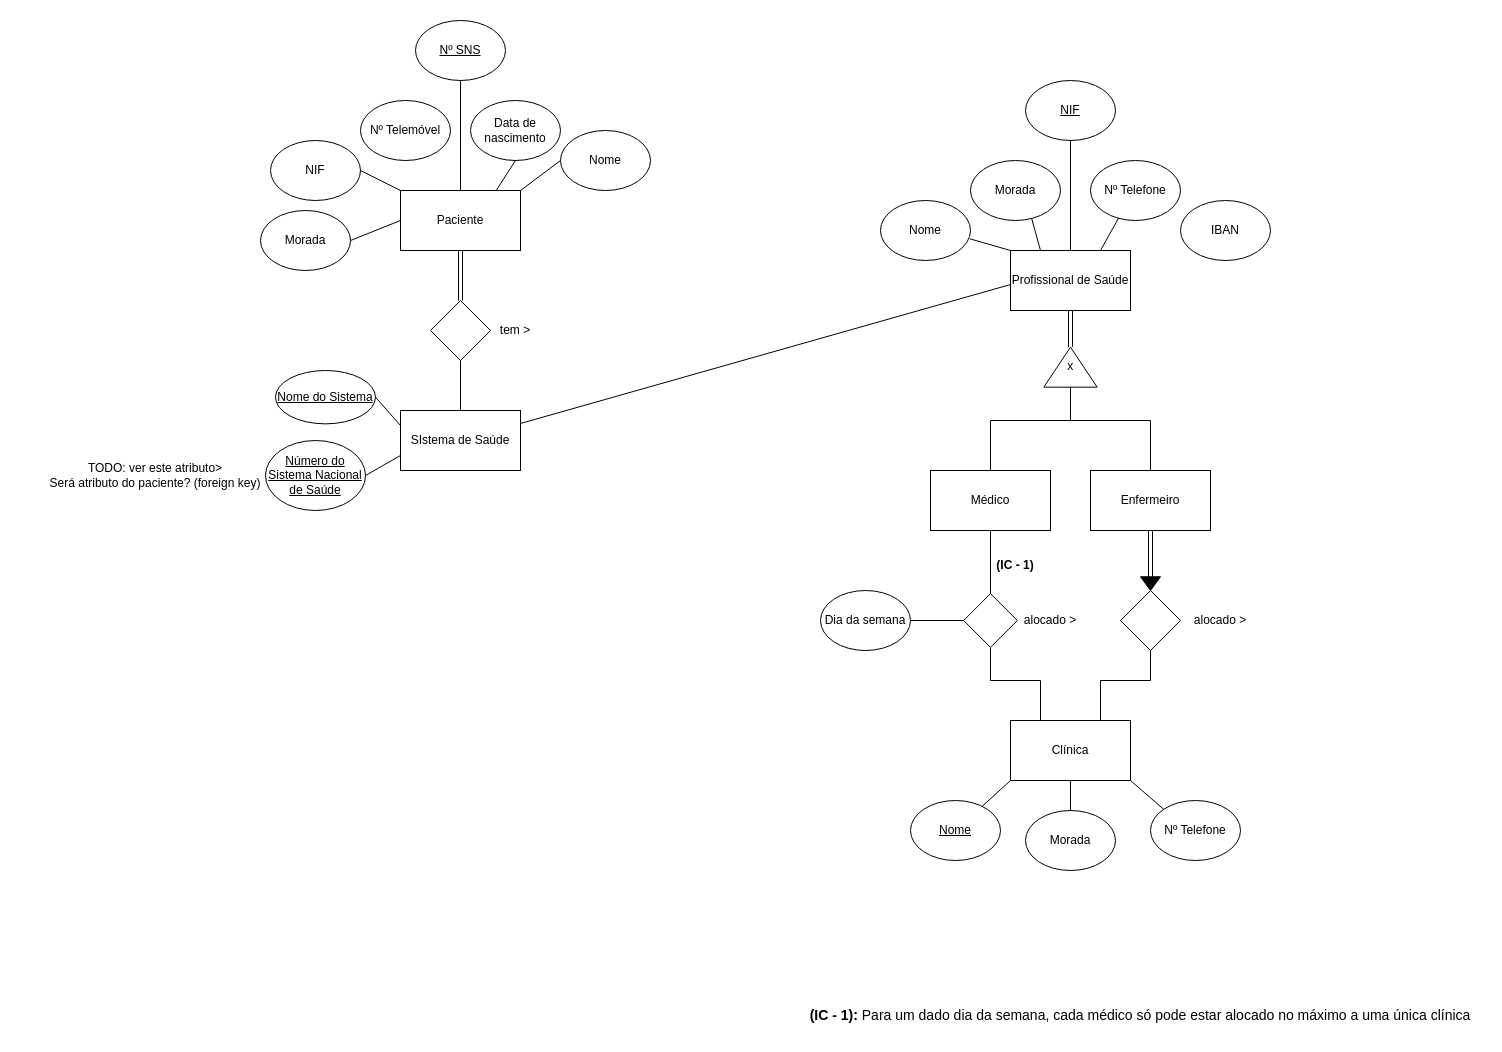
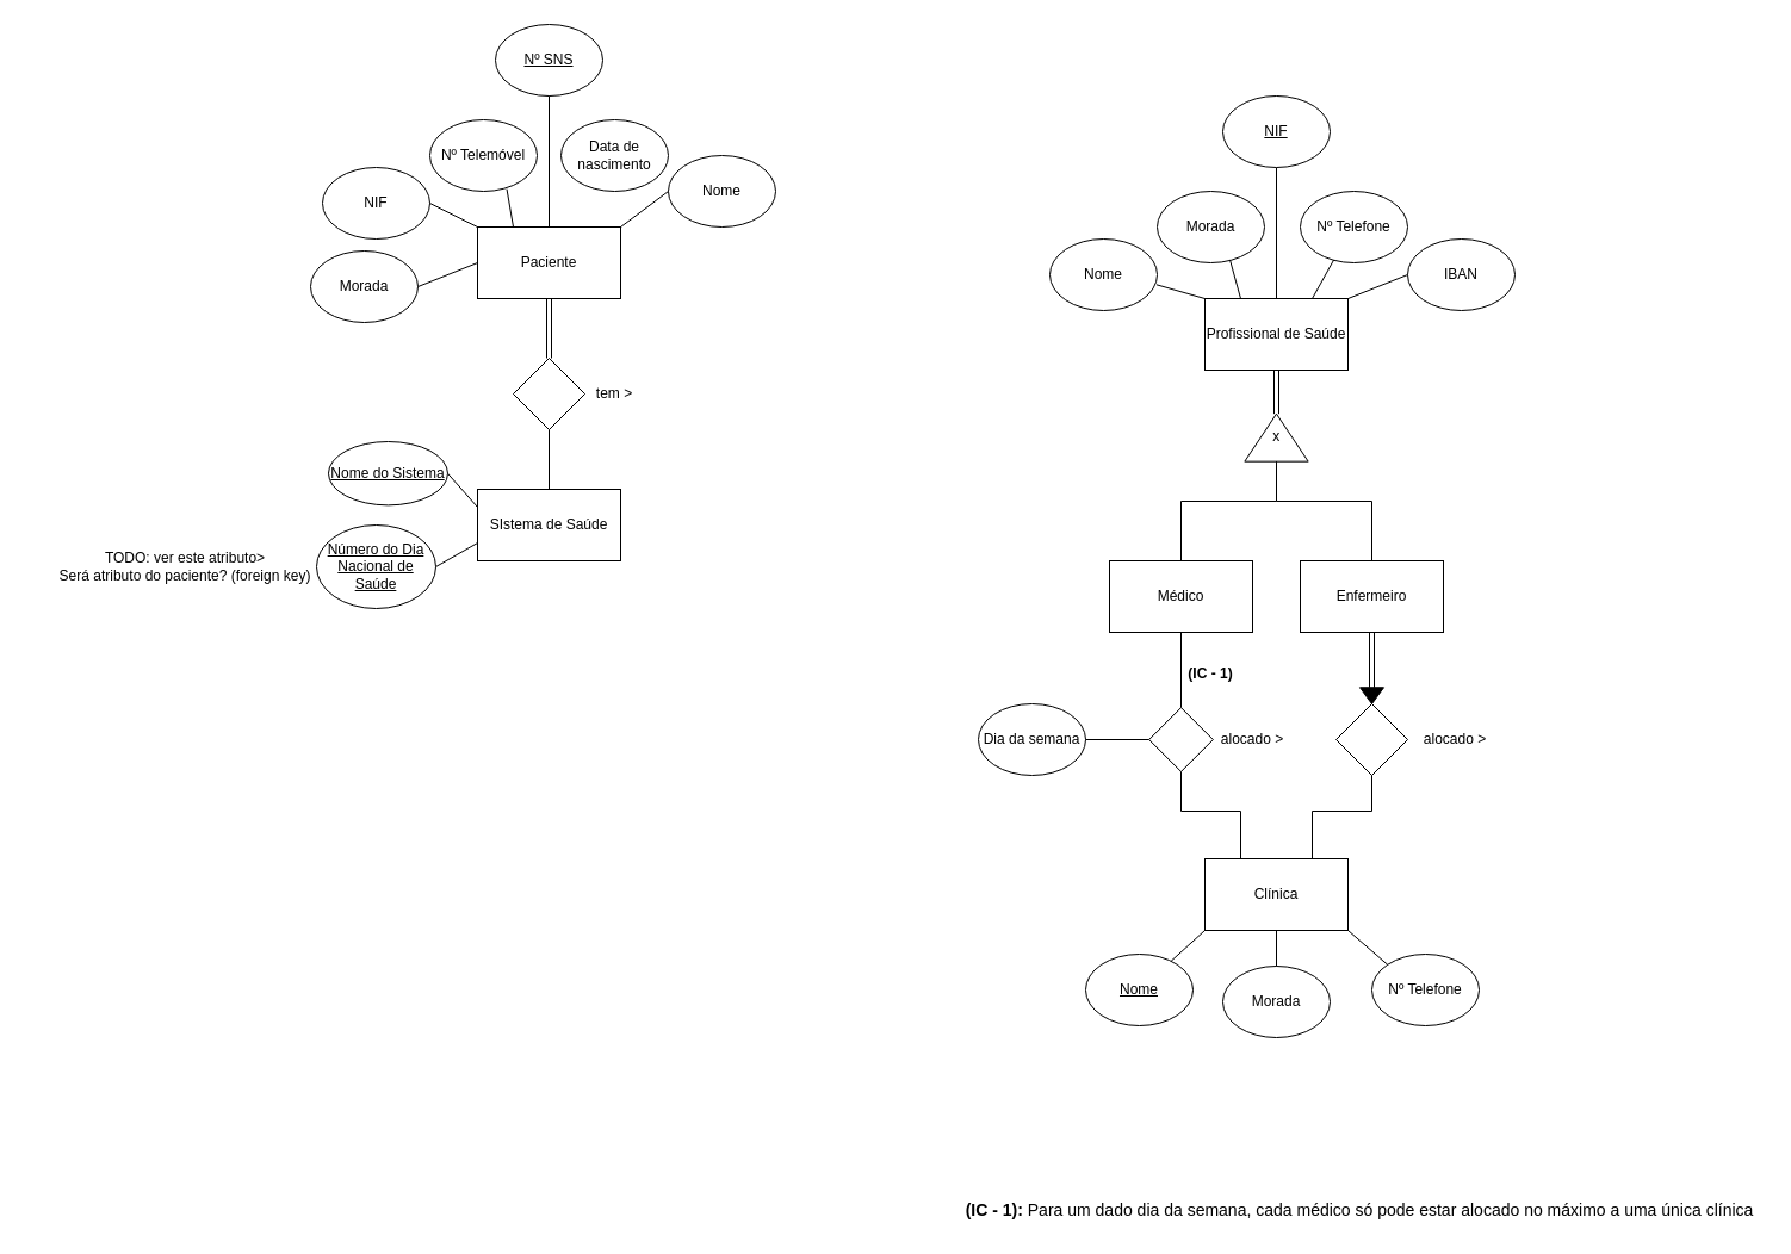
  <mxCell id="0" />
  <mxCell id="1" parent="0" />
  <mxCell id="2" value="" style="endArrow=none;html=1;rounded=0;exitX=0.5;exitY=0;exitDx=0;exitDy=0;entryX=0.5;entryY=1;entryDx=0;entryDy=0;" edge="1" parent="1" source="13" target="3"><mxGeometry width="50" height="50" relative="1" as="geometry"><mxPoint x="930" y="240" as="sourcePoint" /><mxPoint x="970" y="190" as="targetPoint" /></mxGeometry></mxCell>
  <mxCell id="3" value="&lt;u&gt;NIF&lt;/u&gt;" style="ellipse;whiteSpace=wrap;html=1;" vertex="1" parent="1"><mxGeometry x="1025" y="80" width="90" height="60" as="geometry" /></mxCell>
  <mxCell id="4" value="Nome" style="ellipse;whiteSpace=wrap;html=1;" vertex="1" parent="1"><mxGeometry x="880" y="200" width="90" height="60" as="geometry" /></mxCell>
  <mxCell id="5" value="Morada" style="ellipse;whiteSpace=wrap;html=1;" vertex="1" parent="1"><mxGeometry x="970" y="160" width="90" height="60" as="geometry" /></mxCell>
  <mxCell id="6" value="Nº Telefone" style="ellipse;whiteSpace=wrap;html=1;" vertex="1" parent="1"><mxGeometry x="1090" y="160" width="90" height="60" as="geometry" /></mxCell>
  <mxCell id="7" value="IBAN" style="ellipse;whiteSpace=wrap;html=1;verticalAlign=middle;" vertex="1" parent="1"><mxGeometry x="1180" y="200" width="90" height="60" as="geometry" /></mxCell>
  <mxCell id="8" value="" style="endArrow=none;html=1;rounded=0;entryX=0.994;entryY=0.639;entryDx=0;entryDy=0;exitX=0;exitY=0;exitDx=0;exitDy=0;entryPerimeter=0;" edge="1" parent="1" source="13" target="4"><mxGeometry width="50" height="50" relative="1" as="geometry"><mxPoint x="1030" y="260" as="sourcePoint" /><mxPoint x="1080" y="210" as="targetPoint" /></mxGeometry></mxCell>
  <mxCell id="9" value="" style="endArrow=none;html=1;rounded=0;entryX=0.678;entryY=0.957;entryDx=0;entryDy=0;exitX=0.25;exitY=0;exitDx=0;exitDy=0;entryPerimeter=0;" edge="1" parent="1" source="13" target="5"><mxGeometry width="50" height="50" relative="1" as="geometry"><mxPoint x="1030" y="260" as="sourcePoint" /><mxPoint x="1080" y="210" as="targetPoint" /></mxGeometry></mxCell>
  <mxCell id="10" value="" style="endArrow=none;html=1;rounded=0;entryX=0.313;entryY=0.957;entryDx=0;entryDy=0;entryPerimeter=0;exitX=0.75;exitY=0;exitDx=0;exitDy=0;" edge="1" parent="1" source="13" target="6"><mxGeometry width="50" height="50" relative="1" as="geometry"><mxPoint x="960" y="240" as="sourcePoint" /><mxPoint x="1010" y="190" as="targetPoint" /></mxGeometry></mxCell>
- <mxCell id="11" value="" style="endArrow=none;html=1;rounded=0;exitX=1;exitY=0;exitDx=0;exitDy=0;" edge="1" parent="1" source="13" target="57"><mxGeometry width="50" height="50" relative="1" as="geometry"><mxPoint x="960" y="240" as="sourcePoint" /><mxPoint x="1010" y="190" as="targetPoint" /></mxGeometry></mxCell>
+ <mxCell id="11" value="" style="endArrow=none;html=1;rounded=0;entryX=0;entryY=0.5;entryDx=0;entryDy=0;exitX=1;exitY=0;exitDx=0;exitDy=0;" edge="1" parent="1" source="13" target="7"><mxGeometry width="50" height="50" relative="1" as="geometry"><mxPoint x="960" y="240" as="sourcePoint" /><mxPoint x="1010" y="190" as="targetPoint" /></mxGeometry></mxCell>
  <mxCell id="12" value="" style="shape=link;html=1;rounded=0;entryX=1;entryY=0.5;entryDx=0;entryDy=0;exitX=0.5;exitY=1;exitDx=0;exitDy=0;" edge="1" parent="1" source="13" target="14"><mxGeometry width="100" relative="1" as="geometry"><mxPoint x="940" y="300" as="sourcePoint" /><mxPoint x="1010" y="340" as="targetPoint" /></mxGeometry></mxCell>
  <mxCell id="13" value="Profissional de Saúde" style="rounded=0;whiteSpace=wrap;html=1;" vertex="1" parent="1"><mxGeometry x="1010" y="250" width="120" height="60" as="geometry" /></mxCell>
  <mxCell id="14" value="x" style="triangle;whiteSpace=wrap;html=1;rotation=-90;textDirection=vertical-lr;" vertex="1" parent="1"><mxGeometry x="1050" y="340" width="40" height="53.32" as="geometry" /></mxCell>
  <mxCell id="15" value="" style="endArrow=none;html=1;rounded=0;entryX=0;entryY=0.5;entryDx=0;entryDy=0;" edge="1" parent="1" target="14"><mxGeometry width="50" height="50" relative="1" as="geometry"><mxPoint x="1070" y="420" as="sourcePoint" /><mxPoint x="1060" y="400" as="targetPoint" /></mxGeometry></mxCell>
  <mxCell id="16" value="" style="endArrow=none;html=1;rounded=0;" edge="1" parent="1"><mxGeometry width="50" height="50" relative="1" as="geometry"><mxPoint x="990" y="420" as="sourcePoint" /><mxPoint x="1070" y="420" as="targetPoint" /></mxGeometry></mxCell>
  <mxCell id="17" value="" style="endArrow=none;html=1;rounded=0;" edge="1" parent="1"><mxGeometry width="50" height="50" relative="1" as="geometry"><mxPoint x="1070" y="420" as="sourcePoint" /><mxPoint x="1150" y="420" as="targetPoint" /></mxGeometry></mxCell>
  <mxCell id="18" value="" style="endArrow=none;html=1;rounded=0;" edge="1" parent="1"><mxGeometry width="50" height="50" relative="1" as="geometry"><mxPoint x="990" y="470" as="sourcePoint" /><mxPoint x="990" y="420" as="targetPoint" /></mxGeometry></mxCell>
  <mxCell id="19" value="" style="endArrow=none;html=1;rounded=0;" edge="1" parent="1"><mxGeometry width="50" height="50" relative="1" as="geometry"><mxPoint x="1150" y="470" as="sourcePoint" /><mxPoint x="1150" y="420" as="targetPoint" /></mxGeometry></mxCell>
  <mxCell id="20" value="Médico" style="rounded=0;whiteSpace=wrap;html=1;" vertex="1" parent="1"><mxGeometry x="930" y="470" width="120" height="60" as="geometry" /></mxCell>
  <mxCell id="21" value="Enfermeiro" style="rounded=0;whiteSpace=wrap;html=1;" vertex="1" parent="1"><mxGeometry x="1090" y="470" width="120" height="60" as="geometry" /></mxCell>
  <mxCell id="22" value="Clínica" style="rounded=0;whiteSpace=wrap;html=1;" vertex="1" parent="1"><mxGeometry x="1010" y="720" width="120" height="60" as="geometry" /></mxCell>
  <mxCell id="23" value="Morada" style="ellipse;whiteSpace=wrap;html=1;" vertex="1" parent="1"><mxGeometry x="1025" y="810" width="90" height="60" as="geometry" /></mxCell>
  <mxCell id="24" value="" style="endArrow=none;html=1;rounded=0;entryX=0.5;entryY=0;entryDx=0;entryDy=0;" edge="1" parent="1" target="23"><mxGeometry width="50" height="50" relative="1" as="geometry"><mxPoint x="1070" y="780" as="sourcePoint" /><mxPoint x="1090" y="680" as="targetPoint" /></mxGeometry></mxCell>
  <mxCell id="25" value="&lt;u&gt;Nome&lt;/u&gt;" style="ellipse;whiteSpace=wrap;html=1;" vertex="1" parent="1"><mxGeometry x="910" y="800" width="90" height="60" as="geometry" /></mxCell>
  <mxCell id="26" value="" style="endArrow=none;html=1;rounded=0;exitX=0;exitY=1;exitDx=0;exitDy=0;" edge="1" parent="1" source="22" target="25"><mxGeometry width="50" height="50" relative="1" as="geometry"><mxPoint x="980" y="860" as="sourcePoint" /><mxPoint x="1030" y="810" as="targetPoint" /></mxGeometry></mxCell>
  <mxCell id="27" value="Nº Telefone" style="ellipse;whiteSpace=wrap;html=1;" vertex="1" parent="1"><mxGeometry x="1150" y="800" width="90" height="60" as="geometry" /></mxCell>
  <mxCell id="28" value="" style="endArrow=none;html=1;rounded=0;entryX=0;entryY=0;entryDx=0;entryDy=0;exitX=1;exitY=1;exitDx=0;exitDy=0;" edge="1" parent="1" source="22" target="27"><mxGeometry width="50" height="50" relative="1" as="geometry"><mxPoint x="1040" y="740" as="sourcePoint" /><mxPoint x="1090" y="690" as="targetPoint" /></mxGeometry></mxCell>
  <mxCell id="29" value="" style="group" vertex="1" connectable="0" parent="1"><mxGeometry x="1120" y="590" width="130" height="60" as="geometry" /></mxCell>
  <mxCell id="30" value="" style="rhombus;whiteSpace=wrap;html=1;" vertex="1" parent="29"><mxGeometry width="60" height="60" as="geometry" /></mxCell>
  <mxCell id="31" value="alocado &amp;gt;" style="text;html=1;align=center;verticalAlign=middle;whiteSpace=wrap;rounded=0;" vertex="1" parent="29"><mxGeometry x="70" y="15" width="60" height="30" as="geometry" /></mxCell>
  <mxCell id="32" value="" style="triangle;whiteSpace=wrap;html=1;rotation=90;fillColor=#000000;" vertex="1" parent="1"><mxGeometry x="1143.13" y="573.13" width="13.75" height="20" as="geometry" /></mxCell>
  <mxCell id="33" value="" style="shape=link;html=1;rounded=0;exitX=0.5;exitY=1;exitDx=0;exitDy=0;entryX=0;entryY=0.5;entryDx=0;entryDy=0;" edge="1" parent="1" source="21" target="32"><mxGeometry width="100" relative="1" as="geometry"><mxPoint x="1110" y="560" as="sourcePoint" /><mxPoint x="1210" y="560" as="targetPoint" /></mxGeometry></mxCell>
  <mxCell id="34" value="" style="endArrow=none;html=1;rounded=0;exitX=0.75;exitY=0;exitDx=0;exitDy=0;entryX=0.5;entryY=1;entryDx=0;entryDy=0;" edge="1" parent="1" source="22" target="30"><mxGeometry width="50" height="50" relative="1" as="geometry"><mxPoint x="1060" y="690" as="sourcePoint" /><mxPoint x="1110" y="640" as="targetPoint" /><Array as="points"><mxPoint x="1100" y="680" /><mxPoint x="1150" y="680" /></Array></mxGeometry></mxCell>
  <mxCell id="35" value="" style="group" vertex="1" connectable="0" parent="1"><mxGeometry x="963.13" y="593.13" width="113.74" height="53.74" as="geometry" /></mxCell>
  <mxCell id="36" value="" style="rhombus;whiteSpace=wrap;html=1;" vertex="1" parent="35"><mxGeometry width="53.74" height="53.74" as="geometry" /></mxCell>
  <mxCell id="37" value="alocado &amp;gt;" style="text;html=1;align=center;verticalAlign=middle;whiteSpace=wrap;rounded=0;" vertex="1" parent="35"><mxGeometry x="56.87" y="11.87" width="60" height="30" as="geometry" /></mxCell>
  <mxCell id="38" value="" style="endArrow=none;html=1;rounded=0;entryX=0.5;entryY=1;entryDx=0;entryDy=0;exitX=0.5;exitY=0;exitDx=0;exitDy=0;" edge="1" parent="1" source="36" target="20"><mxGeometry width="50" height="50" relative="1" as="geometry"><mxPoint x="840" y="620" as="sourcePoint" /><mxPoint x="890" y="570" as="targetPoint" /></mxGeometry></mxCell>
  <mxCell id="39" value="" style="endArrow=none;html=1;rounded=0;entryX=0.5;entryY=1;entryDx=0;entryDy=0;exitX=0.25;exitY=0;exitDx=0;exitDy=0;" edge="1" parent="1" source="22" target="36"><mxGeometry width="50" height="50" relative="1" as="geometry"><mxPoint x="840" y="620" as="sourcePoint" /><mxPoint x="890" y="570" as="targetPoint" /><Array as="points"><mxPoint x="1040" y="680" /><mxPoint x="990" y="680" /></Array></mxGeometry></mxCell>
  <mxCell id="40" value="Dia da semana" style="ellipse;whiteSpace=wrap;html=1;" vertex="1" parent="1"><mxGeometry x="820" y="590" width="90" height="60" as="geometry" /></mxCell>
  <mxCell id="41" value="" style="endArrow=none;html=1;rounded=0;entryX=0;entryY=0.5;entryDx=0;entryDy=0;exitX=1;exitY=0.5;exitDx=0;exitDy=0;" edge="1" parent="1" source="40" target="36"><mxGeometry width="50" height="50" relative="1" as="geometry"><mxPoint x="1050" y="750" as="sourcePoint" /><mxPoint x="1100" y="700" as="targetPoint" /></mxGeometry></mxCell>
  <mxCell id="42" value="(IC - 1)" style="text;html=1;align=center;verticalAlign=middle;whiteSpace=wrap;rounded=0;fontStyle=1" vertex="1" parent="1"><mxGeometry x="985" y="550" width="60" height="30" as="geometry" /></mxCell>
  <mxCell id="43" value="&lt;b&gt;(IC - 1):&lt;/b&gt; Para um dado dia da semana, cada médico só pode estar alocado no máximo a uma única clínica" style="text;html=1;align=center;verticalAlign=middle;whiteSpace=wrap;rounded=0;fontSize=14;" vertex="1" parent="1"><mxGeometry x="800" y="1000" width="680" height="30" as="geometry" /></mxCell>
  <mxCell id="44" value="Paciente" style="rounded=0;whiteSpace=wrap;html=1;" vertex="1" parent="1"><mxGeometry x="400" y="190" width="120" height="60" as="geometry" /></mxCell>
  <mxCell id="45" value="Morada" style="ellipse;whiteSpace=wrap;html=1;" vertex="1" parent="1"><mxGeometry x="260" y="210" width="90" height="60" as="geometry" /></mxCell>
  <mxCell id="46" value="&lt;u&gt;Nº SNS&lt;/u&gt;" style="ellipse;whiteSpace=wrap;html=1;" vertex="1" parent="1"><mxGeometry x="415" y="20" width="90" height="60" as="geometry" /></mxCell>
  <mxCell id="47" value="NIF" style="ellipse;whiteSpace=wrap;html=1;" vertex="1" parent="1"><mxGeometry x="270" y="140" width="90" height="60" as="geometry" /></mxCell>
  <mxCell id="48" value="Nome" style="ellipse;whiteSpace=wrap;html=1;" vertex="1" parent="1"><mxGeometry x="560" y="130" width="90" height="60" as="geometry" /></mxCell>
  <mxCell id="49" value="Data de nascimento" style="ellipse;whiteSpace=wrap;html=1;" vertex="1" parent="1"><mxGeometry x="470" y="100" width="90" height="60" as="geometry" /></mxCell>
  <mxCell id="50" value="Nº Telemóvel" style="ellipse;whiteSpace=wrap;html=1;" vertex="1" parent="1"><mxGeometry x="360" y="100" width="90" height="60" as="geometry" /></mxCell>
  <mxCell id="51" value="" style="endArrow=none;html=1;rounded=0;entryX=0.5;entryY=1;entryDx=0;entryDy=0;exitX=0.5;exitY=0;exitDx=0;exitDy=0;" edge="1" parent="1" source="44" target="46"><mxGeometry width="50" height="50" relative="1" as="geometry"><mxPoint x="600" y="190" as="sourcePoint" /><mxPoint x="650" y="140" as="targetPoint" /></mxGeometry></mxCell>
- <mxCell id="52" value="" style="endArrow=none;html=1;rounded=0;entryX=0.5;entryY=1;entryDx=0;entryDy=0;exitX=0.794;exitY=0.01;exitDx=0;exitDy=0;exitPerimeter=0;" edge="1" parent="1" source="44" target="49"><mxGeometry width="50" height="50" relative="1" as="geometry"><mxPoint x="600" y="190" as="sourcePoint" /><mxPoint x="650" y="140" as="targetPoint" /></mxGeometry></mxCell>
+ <mxCell id="53" value="" style="endArrow=none;html=1;rounded=0;entryX=0.717;entryY=0.968;entryDx=0;entryDy=0;exitX=0.25;exitY=0;exitDx=0;exitDy=0;entryPerimeter=0;" edge="1" parent="1" source="44" target="50"><mxGeometry width="50" height="50" relative="1" as="geometry"><mxPoint x="600" y="190" as="sourcePoint" /><mxPoint x="650" y="140" as="targetPoint" /></mxGeometry></mxCell>
  <mxCell id="54" value="" style="endArrow=none;html=1;rounded=0;exitX=1;exitY=0.5;exitDx=0;exitDy=0;entryX=0;entryY=0;entryDx=0;entryDy=0;" edge="1" parent="1" source="47" target="44"><mxGeometry width="50" height="50" relative="1" as="geometry"><mxPoint x="630" y="250" as="sourcePoint" /><mxPoint x="680" y="200" as="targetPoint" /></mxGeometry></mxCell>
  <mxCell id="55" value="" style="endArrow=none;html=1;rounded=0;entryX=0;entryY=0.5;entryDx=0;entryDy=0;exitX=1;exitY=0;exitDx=0;exitDy=0;" edge="1" parent="1" source="44" target="48"><mxGeometry width="50" height="50" relative="1" as="geometry"><mxPoint x="630" y="250" as="sourcePoint" /><mxPoint x="680" y="200" as="targetPoint" /></mxGeometry></mxCell>
  <mxCell id="56" value="" style="endArrow=none;html=1;rounded=0;entryX=0;entryY=0.5;entryDx=0;entryDy=0;exitX=1;exitY=0.5;exitDx=0;exitDy=0;" edge="1" parent="1" source="45" target="44"><mxGeometry width="50" height="50" relative="1" as="geometry"><mxPoint x="630" y="250" as="sourcePoint" /><mxPoint x="680" y="200" as="targetPoint" /></mxGeometry></mxCell>
  <mxCell id="57" value="SIstema de Saúde" style="rounded=0;whiteSpace=wrap;html=1;" vertex="1" parent="1"><mxGeometry x="400" y="410" width="120" height="60" as="geometry" /></mxCell>
  <mxCell id="58" value="" style="shape=link;html=1;rounded=0;exitX=0.5;exitY=1;exitDx=0;exitDy=0;entryX=0.5;entryY=0;entryDx=0;entryDy=0;" edge="1" parent="1" source="44" target="61"><mxGeometry width="100" relative="1" as="geometry"><mxPoint x="550" y="240" as="sourcePoint" /><mxPoint x="650" y="240" as="targetPoint" /></mxGeometry></mxCell>
  <mxCell id="59" value="" style="endArrow=none;html=1;rounded=0;exitX=0.5;exitY=1;exitDx=0;exitDy=0;entryX=0.5;entryY=0;entryDx=0;entryDy=0;" edge="1" parent="1" source="61" target="57"><mxGeometry width="50" height="50" relative="1" as="geometry"><mxPoint x="580" y="260" as="sourcePoint" /><mxPoint x="630" y="210" as="targetPoint" /></mxGeometry></mxCell>
  <mxCell id="60" value="" style="group" vertex="1" connectable="0" parent="1"><mxGeometry x="430" y="300" width="115" height="60" as="geometry" /></mxCell>
  <mxCell id="61" value="" style="rhombus;whiteSpace=wrap;html=1;" vertex="1" parent="60"><mxGeometry width="60" height="60" as="geometry" /></mxCell>
  <mxCell id="62" value="tem &amp;gt;" style="text;html=1;align=center;verticalAlign=middle;whiteSpace=wrap;rounded=0;" vertex="1" parent="60"><mxGeometry x="55" y="15" width="60" height="30" as="geometry" /></mxCell>
  <mxCell id="63" value="" style="endArrow=none;html=1;rounded=0;entryX=0;entryY=0.25;entryDx=0;entryDy=0;exitX=1;exitY=0.5;exitDx=0;exitDy=0;" edge="1" parent="1" source="65" target="57"><mxGeometry width="50" height="50" relative="1" as="geometry"><mxPoint x="350" y="410" as="sourcePoint" /><mxPoint x="430" y="500" as="targetPoint" /></mxGeometry></mxCell>
- <mxCell id="64" value="&lt;u&gt;Número do Sistema Nacional de Saúde&lt;/u&gt;" style="ellipse;whiteSpace=wrap;html=1;" vertex="1" parent="1"><mxGeometry x="265" y="440" width="100" height="70" as="geometry" /></mxCell>
+ <mxCell id="64" value="&lt;u&gt;Número do Dia Nacional de Saúde&lt;/u&gt;" style="ellipse;whiteSpace=wrap;html=1;" vertex="1" parent="1"><mxGeometry x="265" y="440" width="100" height="70" as="geometry" /></mxCell>
  <mxCell id="65" value="&lt;u&gt;Nome do Sistema&lt;/u&gt;" style="ellipse;whiteSpace=wrap;html=1;" vertex="1" parent="1"><mxGeometry x="274.98" y="370" width="100" height="53.36" as="geometry" /></mxCell>
  <mxCell id="66" value="" style="endArrow=none;html=1;rounded=0;exitX=1;exitY=0.5;exitDx=0;exitDy=0;entryX=0;entryY=0.75;entryDx=0;entryDy=0;" edge="1" parent="1" source="64" target="57"><mxGeometry width="50" height="50" relative="1" as="geometry"><mxPoint x="550" y="410" as="sourcePoint" /><mxPoint x="600" y="360" as="targetPoint" /></mxGeometry></mxCell>
  <mxCell id="67" value="TODO: ver este atributo&amp;gt;&lt;div&gt;Será atributo do paciente? (foreign key)&lt;/div&gt;" style="text;html=1;align=center;verticalAlign=middle;whiteSpace=wrap;rounded=0;" vertex="1" parent="1"><mxGeometry x="20" y="455" width="270" height="40" as="geometry" /></mxCell>
